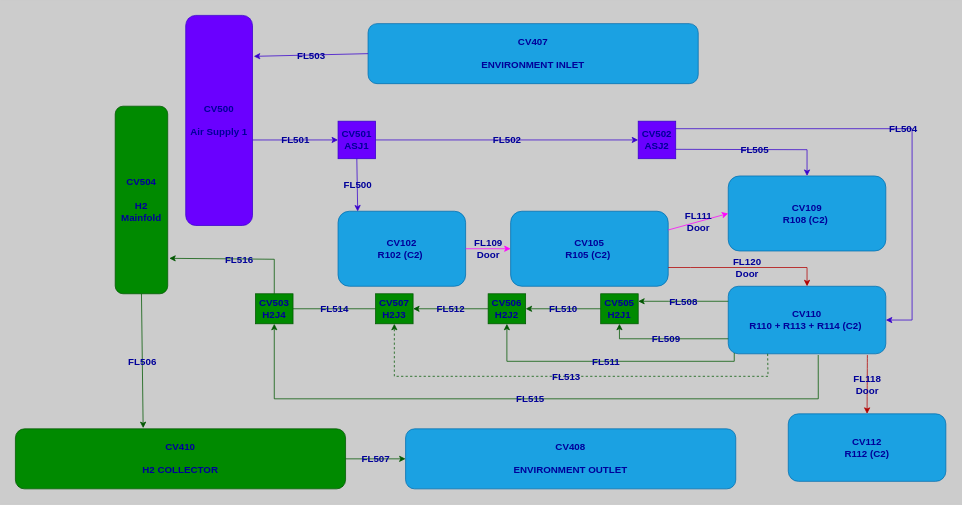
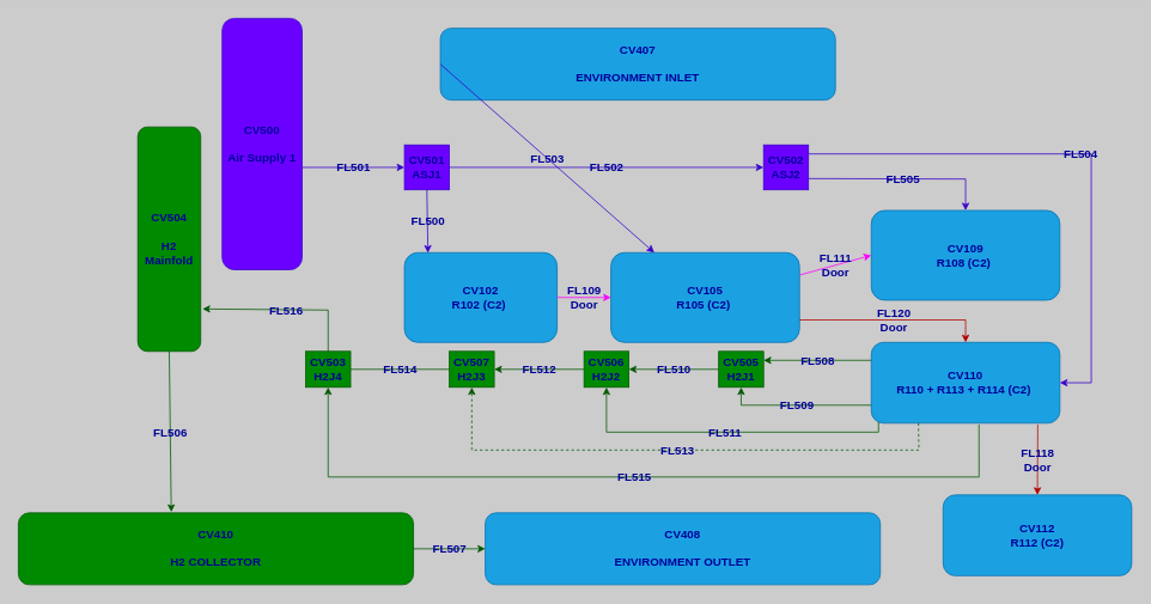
  <mxCell id="0" />
  <mxCell id="1" parent="0" />
  <mxCell id="2" value="CV102&lt;br style=&quot;font-size: 13px;&quot;&gt;R102 (C2)&amp;nbsp;" style="rounded=1;whiteSpace=wrap;align=center;fillColor=#1ba1e2;fontColor=#000099;strokeColor=#006EAF;html=1;labelBackgroundColor=none;fontStyle=1;fontSize=13;" vertex="1" parent="1"><mxGeometry x="450" y="281" width="170" height="100" as="geometry" /></mxCell>
  <mxCell id="3" value="CV105&lt;br style=&quot;font-size: 13px;&quot;&gt;R105 (C2)&amp;nbsp;" style="rounded=1;whiteSpace=wrap;align=center;fillColor=#1ba1e2;fontColor=#000099;strokeColor=#006EAF;html=1;labelBackgroundColor=none;fontStyle=1;fontSize=13;" vertex="1" parent="1"><mxGeometry x="680" y="281" width="210" height="100" as="geometry" /></mxCell>
  <mxCell id="4" value="CV110&lt;br style=&quot;font-size: 13px;&quot;&gt;R110 + R113 + R114 (C2)&amp;nbsp;" style="rounded=1;whiteSpace=wrap;align=center;fontSize=13;fillColor=#1ba1e2;fontColor=#000099;strokeColor=#006EAF;html=1;labelBackgroundColor=none;fontStyle=1" vertex="1" parent="1"><mxGeometry x="970" y="381" width="210" height="90" as="geometry" /></mxCell>
  <mxCell id="5" value="CV109&lt;br style=&quot;font-size: 13px;&quot;&gt;R108 (C2)&amp;nbsp;" style="rounded=1;whiteSpace=wrap;align=center;fontSize=13;fillColor=#1ba1e2;fontColor=#000099;strokeColor=#006EAF;html=1;labelBackgroundColor=none;fontStyle=1" vertex="1" parent="1"><mxGeometry x="970" y="234" width="210" height="100" as="geometry" /></mxCell>
  <mxCell id="6" value="CV500&lt;br style=&quot;font-size: 13px;&quot;&gt;&lt;br style=&quot;font-size: 13px;&quot;&gt;Air Supply 1" style="rounded=1;whiteSpace=wrap;fontSize=13;fillColor=#6a00ff;fontColor=#000099;strokeColor=#3700CC;align=center;html=1;labelBackgroundColor=none;fontStyle=1" vertex="1" parent="1"><mxGeometry x="247" y="20" width="89" height="280" as="geometry" /></mxCell>
  <mxCell id="7" value="CV501&lt;br style=&quot;font-size: 13px;&quot;&gt;ASJ1" style="whiteSpace=wrap;aspect=fixed;fontSize=13;fillColor=#6a00ff;fontColor=#000099;strokeColor=#3700CC;align=center;html=1;labelBackgroundColor=none;fontStyle=1" vertex="1" parent="1"><mxGeometry x="450" y="161" width="50" height="50" as="geometry" /></mxCell>
  <mxCell id="8" value="CV502&lt;br style=&quot;font-size: 13px;&quot;&gt;ASJ2" style="whiteSpace=wrap;aspect=fixed;fontSize=13;fillColor=#6a00ff;fontColor=#000099;strokeColor=#3700CC;align=center;html=1;labelBackgroundColor=none;fontStyle=1" vertex="1" parent="1"><mxGeometry x="850" y="161" width="50" height="50" as="geometry" /></mxCell>
  <mxCell id="9" value="FL501" style="endArrow=classic;rounded=0;fontSize=13;entryX=0;entryY=0.5;entryDx=0;entryDy=0;fillColor=#6a00ff;strokeColor=#3700CC;align=center;fontColor=#000099;html=1;labelBackgroundColor=none;fontStyle=1;exitX=1.003;exitY=0.593;exitDx=0;exitDy=0;exitPerimeter=0;" edge="1" parent="1" target="7" source="6"><mxGeometry width="50" height="50" relative="1" as="geometry"><mxPoint x="338" y="187" as="sourcePoint" /><mxPoint x="450" y="281" as="targetPoint" /><Array as="points"><mxPoint x="430" y="186" /></Array></mxGeometry></mxCell>
  <mxCell id="10" value="FL500" style="endArrow=classic;rounded=0;fontSize=13;exitX=0.5;exitY=1;exitDx=0;exitDy=0;entryX=0.154;entryY=0.003;entryDx=0;entryDy=0;entryPerimeter=0;fillColor=#6a00ff;strokeColor=#3700CC;align=center;fontColor=#000099;html=1;labelBackgroundColor=none;fontStyle=1" edge="1" parent="1" source="7" target="2"><mxGeometry width="50" height="50" relative="1" as="geometry"><mxPoint x="720" y="191" as="sourcePoint" /><mxPoint x="770" y="141" as="targetPoint" /></mxGeometry></mxCell>
  <mxCell id="11" value="FL502" style="endArrow=classic;rounded=0;fontSize=13;exitX=1;exitY=0.5;exitDx=0;exitDy=0;fillColor=#6a00ff;strokeColor=#3700CC;align=center;fontColor=#000099;html=1;labelBackgroundColor=none;fontStyle=1" edge="1" parent="1" source="7" target="8"><mxGeometry width="50" height="50" relative="1" as="geometry"><mxPoint x="720" y="191" as="sourcePoint" /><mxPoint x="680" y="186" as="targetPoint" /></mxGeometry></mxCell>
  <mxCell id="12" value="FL504" style="endArrow=classic;rounded=0;fontSize=13;entryX=1;entryY=0.5;entryDx=0;entryDy=0;fillColor=#6a00ff;strokeColor=#3700CC;align=center;fontColor=#000099;html=1;labelBackgroundColor=none;fontStyle=1" edge="1" parent="1" target="4"><mxGeometry width="50" height="50" relative="1" as="geometry"><mxPoint x="900" y="171" as="sourcePoint" /><mxPoint x="770" y="141" as="targetPoint" /><Array as="points"><mxPoint x="1215" y="171" /><mxPoint x="1215" y="426" /></Array></mxGeometry></mxCell>
  <mxCell id="13" value="FL505" style="endArrow=classic;rounded=0;fontSize=13;exitX=1;exitY=0.75;exitDx=0;exitDy=0;fillColor=#6a00ff;strokeColor=#3700CC;align=center;fontColor=#000099;html=1;labelBackgroundColor=none;fontStyle=1;entryX=0.5;entryY=0;entryDx=0;entryDy=0;" edge="1" parent="1" source="8" target="5"><mxGeometry width="50" height="50" relative="1" as="geometry"><mxPoint x="720" y="301" as="sourcePoint" /><mxPoint x="1080" y="221" as="targetPoint" /><Array as="points"><mxPoint x="1075" y="199" /></Array></mxGeometry></mxCell>
  <mxCell id="14" value="FL109&lt;br style=&quot;font-size: 13px;&quot;&gt;Door" style="endArrow=classic;rounded=0;fontSize=13;exitX=1;exitY=0.5;exitDx=0;exitDy=0;entryX=0;entryY=0.5;entryDx=0;entryDy=0;fillColor=#d80073;strokeColor=#FF00FF;align=center;fontColor=#000099;html=1;labelBackgroundColor=none;fontStyle=1" edge="1" parent="1" source="2" target="3"><mxGeometry width="50" height="50" relative="1" as="geometry"><mxPoint x="730" y="301" as="sourcePoint" /><mxPoint x="780" y="251" as="targetPoint" /></mxGeometry></mxCell>
  <mxCell id="15" value="FL120&lt;br style=&quot;font-size: 13px;&quot;&gt;Door" style="endArrow=classic;rounded=0;fontSize=13;exitX=1;exitY=0.75;exitDx=0;exitDy=0;entryX=0.5;entryY=0;entryDx=0;entryDy=0;fillColor=#e51400;strokeColor=#B20000;align=center;fontColor=#000099;html=1;labelBackgroundColor=none;fontStyle=1" edge="1" parent="1" source="3" target="4"><mxGeometry width="50" height="50" relative="1" as="geometry"><mxPoint x="730" y="301" as="sourcePoint" /><mxPoint x="780" y="251" as="targetPoint" /><Array as="points"><mxPoint x="920" y="356" /><mxPoint x="1075" y="356" /></Array></mxGeometry></mxCell>
  <mxCell id="16" value="FL111&lt;br style=&quot;font-size: 13px;&quot;&gt;Door" style="endArrow=classic;rounded=0;fontSize=13;exitX=1;exitY=0.25;exitDx=0;exitDy=0;fillColor=#d80073;strokeColor=#FF00FF;align=center;fontColor=#000099;html=1;labelBackgroundColor=none;fontStyle=1;entryX=0;entryY=0.5;entryDx=0;entryDy=0;" edge="1" parent="1" source="3" target="5"><mxGeometry width="50" height="50" relative="1" as="geometry"><mxPoint x="880" y="231" as="sourcePoint" /><mxPoint x="969" y="302" as="targetPoint" /><Array as="points" /></mxGeometry></mxCell>
  <mxCell id="17" value="CV407&lt;br style=&quot;font-size: 13px;&quot;&gt;&lt;br style=&quot;font-size: 13px;&quot;&gt;ENVIRONMENT INLET" style="rounded=1;whiteSpace=wrap;fontSize=13;fillColor=#1ba1e2;fontColor=#000099;strokeColor=#006EAF;align=center;html=1;labelBackgroundColor=none;fontStyle=1" vertex="1" parent="1"><mxGeometry x="490" y="31" width="440" height="80" as="geometry" /></mxCell>
- <mxCell id="18" value="FL503" style="endArrow=classic;rounded=0;fontSize=13;exitX=0;exitY=0.5;exitDx=0;exitDy=0;entryX=1.019;entryY=0.195;entryDx=0;entryDy=0;entryPerimeter=0;fillColor=#6a00ff;strokeColor=#3700CC;align=center;fontColor=#000099;html=1;labelBackgroundColor=none;fontStyle=1" edge="1" parent="1" source="17" target="6"><mxGeometry width="50" height="50" relative="1" as="geometry"><mxPoint x="730" y="501" as="sourcePoint" /><mxPoint x="780" y="451" as="targetPoint" /></mxGeometry></mxCell>
+ <mxCell id="18" value="FL503" style="endArrow=classic;rounded=0;fontSize=13;exitX=0;exitY=0.5;exitDx=0;exitDy=0;fillColor=#6a00ff;strokeColor=#3700CC;align=center;fontColor=#000099;html=1;labelBackgroundColor=none;fontStyle=1;" edge="1" parent="1" source="17" target="3"><mxGeometry width="50" height="50" relative="1" as="geometry"><mxPoint x="730" y="501" as="sourcePoint" /><mxPoint x="780" y="451" as="targetPoint" /></mxGeometry></mxCell>
  <mxCell id="19" value="FL118&lt;br style=&quot;font-size: 13px;&quot;&gt;Door" style="edgeStyle=none;orthogonalLoop=1;jettySize=auto;rounded=0;endArrow=classic;startSize=14;endSize=6;sourcePerimeterSpacing=8;targetPerimeterSpacing=8;curved=1;exitX=0.883;exitY=1.018;exitDx=0;exitDy=0;entryX=0.5;entryY=0;entryDx=0;entryDy=0;exitPerimeter=0;fillColor=#e51400;strokeColor=#B20000;align=center;fontColor=#000099;html=1;labelBackgroundColor=none;fontStyle=1;fontSize=13;endFill=1;" edge="1" parent="1" source="4" target="20"><mxGeometry width="120" relative="1" as="geometry"><mxPoint x="910" y="511" as="sourcePoint" /><mxPoint x="1075" y="521" as="targetPoint" /><Array as="points" /></mxGeometry></mxCell>
  <mxCell id="20" value="CV112&lt;br style=&quot;font-size: 13px;&quot;&gt;R112 (C2)" style="rounded=1;whiteSpace=wrap;align=center;fontSize=13;fillColor=#1ba1e2;fontColor=#000099;strokeColor=#006EAF;html=1;labelBackgroundColor=none;fontStyle=1" vertex="1" parent="1"><mxGeometry x="1050" y="551" width="210" height="90" as="geometry" /></mxCell>
  <mxCell id="21" value="CV504&lt;br style=&quot;font-size: 13px;&quot;&gt;&lt;br style=&quot;font-size: 13px;&quot;&gt;H2 Mainfold" style="rounded=1;whiteSpace=wrap;fontSize=13;fillColor=#008a00;fontColor=#000099;strokeColor=#005700;align=center;html=1;labelBackgroundColor=none;fontStyle=1" vertex="1" parent="1"><mxGeometry x="153" y="141" width="70" height="250" as="geometry" /></mxCell>
  <mxCell id="22" value="CV408&lt;br style=&quot;font-size: 13px;&quot;&gt;&lt;br style=&quot;font-size: 13px;&quot;&gt;ENVIRONMENT OUTLET" style="rounded=1;whiteSpace=wrap;fontSize=13;fillColor=#1ba1e2;fontColor=#000099;strokeColor=#006EAF;align=center;html=1;labelBackgroundColor=none;fontStyle=1" vertex="1" parent="1"><mxGeometry x="540" y="571" width="440" height="80" as="geometry" /></mxCell>
  <mxCell id="23" value="FL506" style="edgeStyle=none;orthogonalLoop=1;jettySize=auto;rounded=0;endArrow=classic;startSize=14;endSize=6;sourcePerimeterSpacing=8;targetPerimeterSpacing=8;entryX=0.387;entryY=-0.012;entryDx=0;entryDy=0;entryPerimeter=0;fillColor=#008a00;strokeColor=#005700;align=center;fontColor=#000099;html=1;labelBackgroundColor=none;fontStyle=1;fontSize=13;exitX=0.5;exitY=1;exitDx=0;exitDy=0;endFill=1;" edge="1" parent="1" source="21" target="37"><mxGeometry width="120" relative="1" as="geometry"><mxPoint x="261" y="381" as="sourcePoint" /><mxPoint x="260" y="581" as="targetPoint" /><Array as="points" /></mxGeometry></mxCell>
  <mxCell id="24" value="CV505&lt;br style=&quot;font-size: 13px;&quot;&gt;H2J1" style="rounded=0;whiteSpace=wrap;fontSize=13;fillColor=#008a00;fontColor=#000099;strokeColor=#005700;align=center;html=1;labelBackgroundColor=none;fontStyle=1" vertex="1" parent="1"><mxGeometry x="800" y="391" width="50" height="40" as="geometry" /></mxCell>
  <mxCell id="25" value="FL509" style="endArrow=classic;rounded=0;fontSize=13;entryX=0.5;entryY=1;entryDx=0;entryDy=0;fillColor=#008a00;strokeColor=#005700;align=center;fontColor=#000099;html=1;labelBackgroundColor=none;fontStyle=1" edge="1" parent="1" target="24"><mxGeometry width="50" height="50" relative="1" as="geometry"><mxPoint x="970" y="451" as="sourcePoint" /><mxPoint x="841.99" y="671" as="targetPoint" /><Array as="points"><mxPoint x="900" y="451" /><mxPoint x="825" y="451" /></Array></mxGeometry></mxCell>
  <mxCell id="26" value="FL508" style="endArrow=classic;rounded=0;fontSize=13;entryX=1;entryY=0.25;entryDx=0;entryDy=0;fillColor=#008a00;strokeColor=#005700;align=center;fontColor=#000099;html=1;labelBackgroundColor=none;fontStyle=1" edge="1" parent="1" target="24"><mxGeometry width="50" height="50" relative="1" as="geometry"><mxPoint x="970" y="401" as="sourcePoint" /><mxPoint x="921.99" y="681" as="targetPoint" /><Array as="points"><mxPoint x="890" y="401" /></Array></mxGeometry></mxCell>
  <mxCell id="27" value="CV506&lt;br style=&quot;font-size: 13px;&quot;&gt;H2J2" style="rounded=0;whiteSpace=wrap;fontSize=13;fillColor=#008a00;fontColor=#000099;strokeColor=#005700;align=center;html=1;labelBackgroundColor=none;fontStyle=1" vertex="1" parent="1"><mxGeometry x="650" y="391" width="50" height="40" as="geometry" /></mxCell>
  <mxCell id="28" value="FL510" style="endArrow=classic;rounded=0;fontSize=13;exitX=0;exitY=0.5;exitDx=0;exitDy=0;entryX=1;entryY=0.5;entryDx=0;entryDy=0;fillColor=#008a00;strokeColor=#005700;align=center;fontColor=#000099;html=1;labelBackgroundColor=none;fontStyle=1" edge="1" parent="1" source="24" target="27"><mxGeometry width="50" height="50" relative="1" as="geometry"><mxPoint x="811.99" y="781" as="sourcePoint" /><mxPoint x="861.99" y="731" as="targetPoint" /><Array as="points" /></mxGeometry></mxCell>
  <mxCell id="29" value="FL511" style="endArrow=classic;rounded=0;fontSize=13;exitX=0.038;exitY=0.987;exitDx=0;exitDy=0;entryX=0.5;entryY=1;entryDx=0;entryDy=0;exitPerimeter=0;fillColor=#008a00;strokeColor=#005700;align=center;fontColor=#000099;html=1;labelBackgroundColor=none;fontStyle=1" edge="1" parent="1" source="4" target="27"><mxGeometry width="50" height="50" relative="1" as="geometry"><mxPoint x="791.99" y="726" as="sourcePoint" /><mxPoint x="861.99" y="731" as="targetPoint" /><Array as="points"><mxPoint x="978" y="481" /><mxPoint x="675" y="481" /></Array></mxGeometry></mxCell>
  <mxCell id="30" value="CV507&lt;br style=&quot;font-size: 13px;&quot;&gt;H2J3" style="rounded=0;whiteSpace=wrap;fontSize=13;fillColor=#008a00;fontColor=#000099;strokeColor=#005700;align=center;html=1;labelBackgroundColor=none;fontStyle=1" vertex="1" parent="1"><mxGeometry x="500" y="391" width="50" height="40" as="geometry" /></mxCell>
  <mxCell id="31" value="FL513" style="endArrow=classic;rounded=0;fontSize=13;exitX=0.25;exitY=1;exitDx=0;exitDy=0;entryX=0.5;entryY=1;entryDx=0;entryDy=0;fillColor=#008a00;strokeColor=#005700;align=center;fontColor=#000099;html=1;labelBackgroundColor=none;fontStyle=1;dashed=1;" edge="1" parent="1" source="4" target="30"><mxGeometry width="50" height="50" relative="1" as="geometry"><mxPoint x="791.99" y="741" as="sourcePoint" /><mxPoint x="861.99" y="731" as="targetPoint" /><Array as="points"><mxPoint x="1023" y="501" /><mxPoint x="525" y="501" /></Array></mxGeometry></mxCell>
  <mxCell id="32" value="FL512" style="endArrow=classic;rounded=0;fontSize=13;exitX=0;exitY=0.5;exitDx=0;exitDy=0;entryX=1;entryY=0.5;entryDx=0;entryDy=0;fillColor=#008a00;strokeColor=#005700;align=center;fontColor=#000099;html=1;labelBackgroundColor=none;fontStyle=1" edge="1" parent="1" source="27" target="30"><mxGeometry width="50" height="50" relative="1" as="geometry"><mxPoint x="811.99" y="781" as="sourcePoint" /><mxPoint x="861.99" y="731" as="targetPoint" /><Array as="points"><mxPoint x="610" y="411" /></Array></mxGeometry></mxCell>
  <mxCell id="33" value="CV503&lt;br style=&quot;font-size: 13px;&quot;&gt;H2J4" style="rounded=0;whiteSpace=wrap;fontSize=13;fillColor=#008a00;fontColor=#000099;strokeColor=#005700;align=center;html=1;labelBackgroundColor=none;fontStyle=1" vertex="1" parent="1"><mxGeometry x="340" y="391" width="50" height="40" as="geometry" /></mxCell>
  <mxCell id="34" value="FL514" style="endArrow=none;rounded=0;fontSize=13;exitX=0;exitY=0.5;exitDx=0;exitDy=0;entryX=1;entryY=0.5;entryDx=0;entryDy=0;fillColor=#008a00;strokeColor=#005700;align=center;fontColor=#000099;html=1;labelBackgroundColor=none;fontStyle=1;" edge="1" parent="1" source="30" target="33"><mxGeometry width="50" height="50" relative="1" as="geometry"><mxPoint x="511.99" y="781" as="sourcePoint" /><mxPoint x="561.99" y="731" as="targetPoint" /></mxGeometry></mxCell>
  <mxCell id="35" value="FL515" style="endArrow=classic;rounded=0;fontSize=13;entryX=0.5;entryY=1;entryDx=0;entryDy=0;exitX=0.571;exitY=1.018;exitDx=0;exitDy=0;exitPerimeter=0;fillColor=#008a00;strokeColor=#005700;align=center;fontColor=#000099;html=1;labelBackgroundColor=none;fontStyle=1" edge="1" parent="1" source="4" target="33"><mxGeometry width="50" height="50" relative="1" as="geometry"><mxPoint x="1070" y="481" as="sourcePoint" /><mxPoint x="561.99" y="731" as="targetPoint" /><Array as="points"><mxPoint x="1090" y="531" /><mxPoint x="365" y="531" /></Array></mxGeometry></mxCell>
  <mxCell id="36" value="FL516" style="edgeStyle=none;orthogonalLoop=1;jettySize=auto;rounded=0;endArrow=classic;startSize=14;endSize=6;sourcePerimeterSpacing=8;targetPerimeterSpacing=8;exitX=0.5;exitY=0;exitDx=0;exitDy=0;fillColor=#008a00;strokeColor=#005700;align=center;fontColor=#000099;html=1;labelBackgroundColor=none;fontStyle=1;fontSize=13;entryX=1.029;entryY=0.811;entryDx=0;entryDy=0;entryPerimeter=0;endFill=1;" edge="1" parent="1" source="33" target="21"><mxGeometry width="120" relative="1" as="geometry"><mxPoint x="271.24" y="586.6" as="sourcePoint" /><mxPoint x="225" y="345" as="targetPoint" /><Array as="points"><mxPoint x="365" y="345" /></Array></mxGeometry></mxCell>
  <mxCell id="37" value="CV410&lt;br style=&quot;font-size: 13px;&quot;&gt;&lt;br style=&quot;font-size: 13px;&quot;&gt;H2 COLLECTOR" style="rounded=1;whiteSpace=wrap;fontSize=13;fillColor=#008a00;fontColor=#000099;strokeColor=#005700;align=center;html=1;labelBackgroundColor=none;fontStyle=1" vertex="1" parent="1"><mxGeometry x="20" y="571" width="440" height="80" as="geometry" /></mxCell>
  <mxCell id="38" value="FL507" style="edgeStyle=none;orthogonalLoop=1;jettySize=auto;rounded=0;endArrow=classic;startSize=14;endSize=6;sourcePerimeterSpacing=8;targetPerimeterSpacing=8;exitX=1;exitY=0.5;exitDx=0;exitDy=0;entryX=0;entryY=0.5;entryDx=0;entryDy=0;fillColor=#008a00;strokeColor=#005700;align=center;fontColor=#000099;html=1;labelBackgroundColor=none;fontStyle=1;fontSize=13;endFill=1;" edge="1" parent="1" source="37" target="22"><mxGeometry width="120" relative="1" as="geometry"><mxPoint x="268.92" y="583.72" as="sourcePoint" /><mxPoint x="470" y="491" as="targetPoint" /><Array as="points" /></mxGeometry></mxCell>
